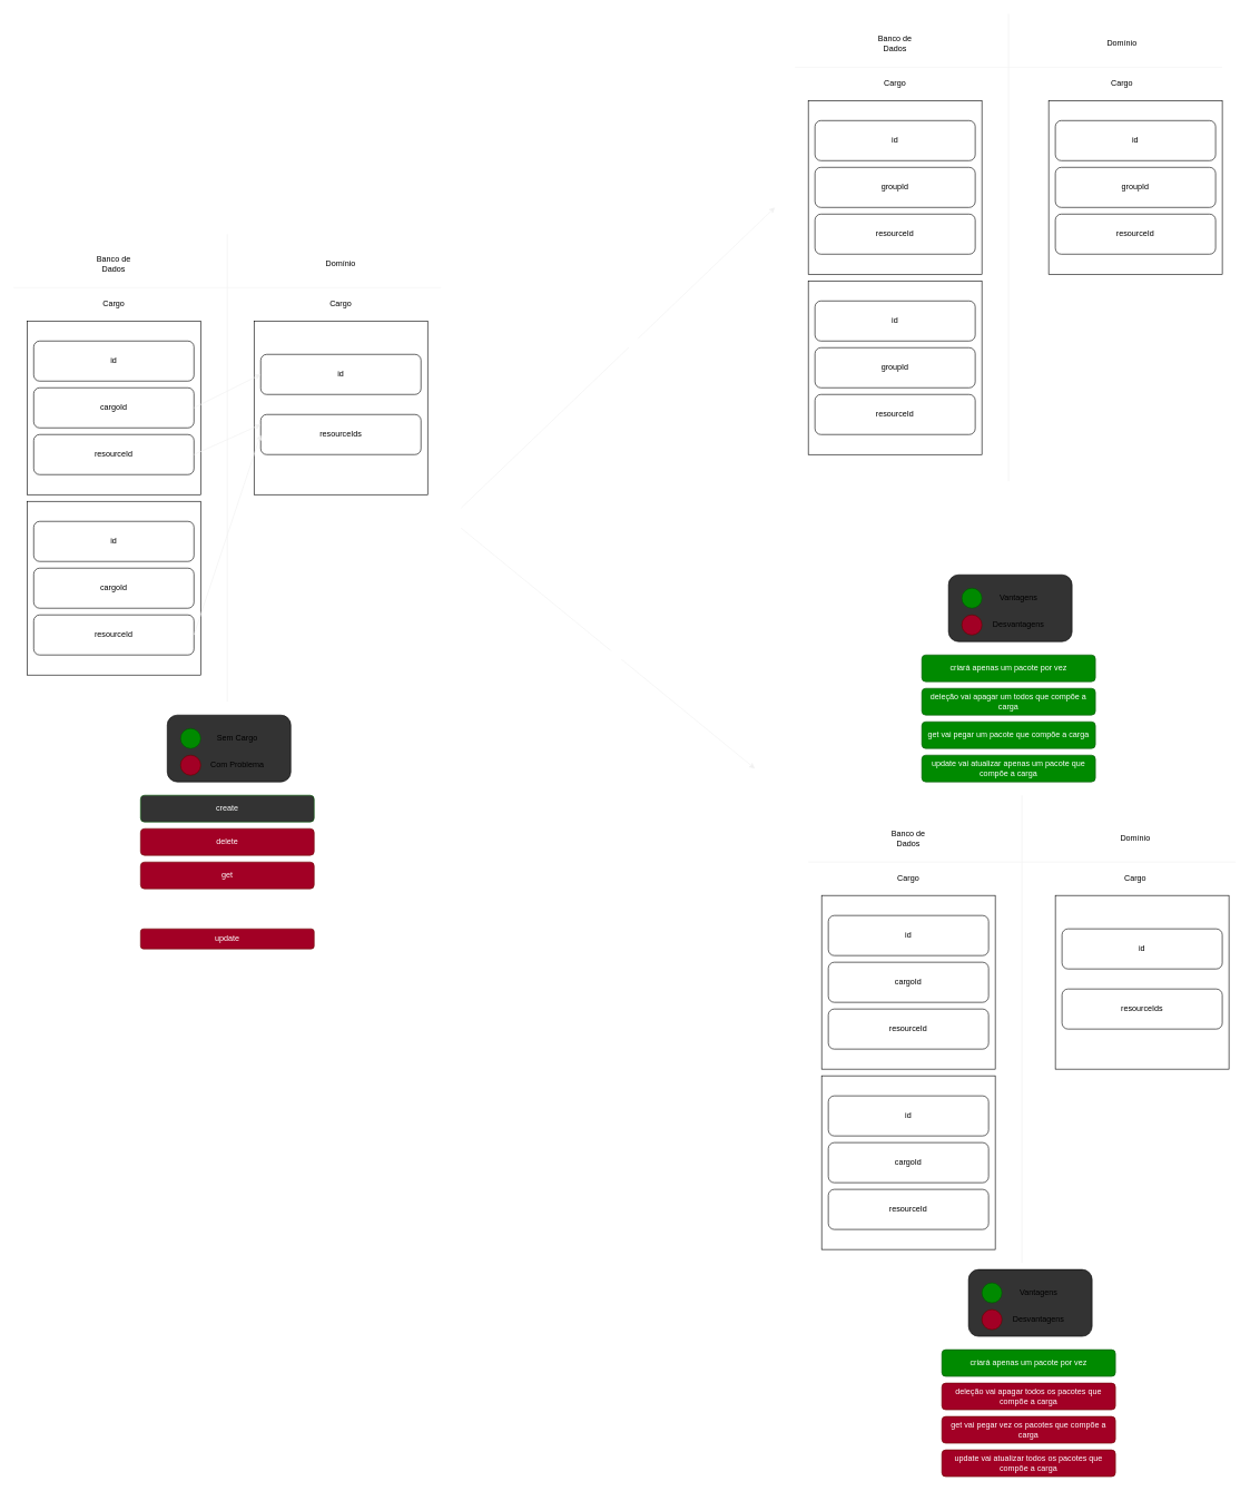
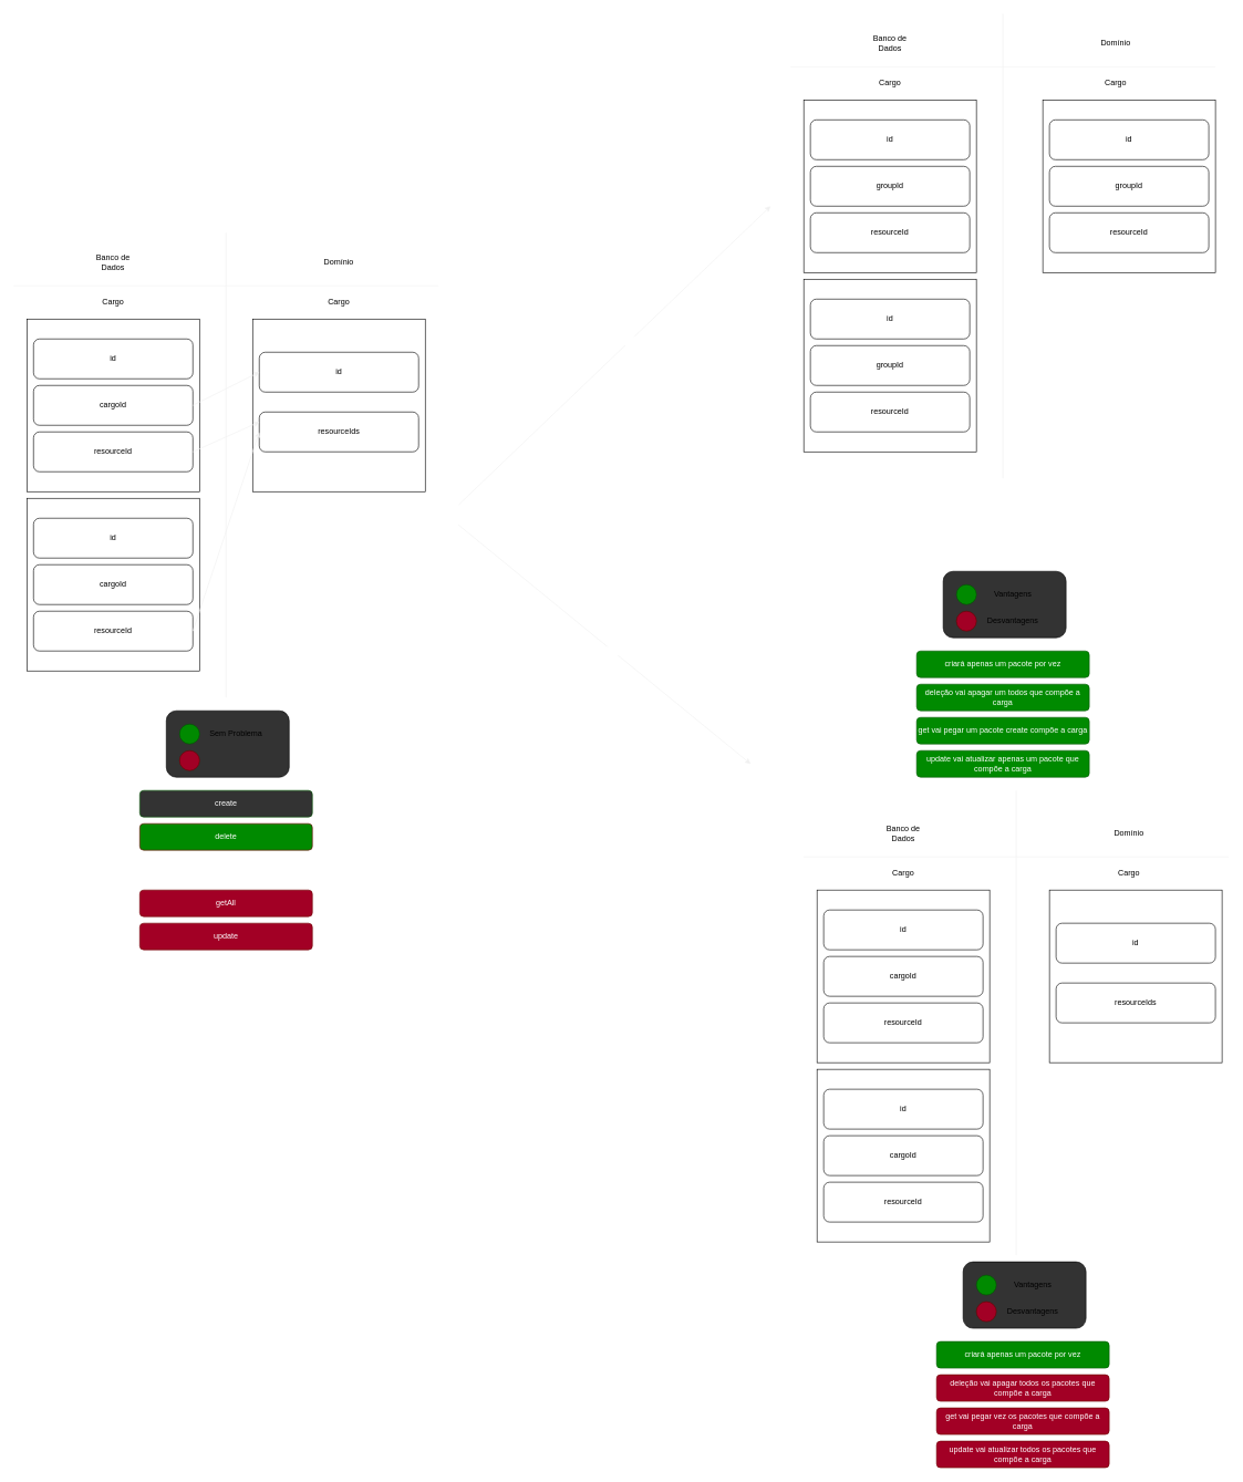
  <mxCell id="0" />
  <mxCell id="1" parent="0" />
  <mxCell id="2" value="" style="group" vertex="1" connectable="0" parent="1"><mxGeometry x="40" y="480" width="260" height="260" as="geometry" /></mxCell>
  <mxCell id="3" value="" style="whiteSpace=wrap;html=1;aspect=fixed;" vertex="1" parent="2"><mxGeometry width="260" height="260" as="geometry" /></mxCell>
  <mxCell id="4" value="id" style="rounded=1;whiteSpace=wrap;html=1;" vertex="1" parent="2"><mxGeometry x="10" y="30" width="240" height="60" as="geometry" /></mxCell>
  <mxCell id="5" value="cargoId" style="rounded=1;whiteSpace=wrap;html=1;" vertex="1" parent="2"><mxGeometry x="10" y="100" width="240" height="60" as="geometry" /></mxCell>
  <mxCell id="6" value="resourceId" style="rounded=1;whiteSpace=wrap;html=1;" vertex="1" parent="2"><mxGeometry x="10" y="170" width="240" height="60" as="geometry" /></mxCell>
  <mxCell id="7" value="Cargo" style="text;html=1;strokeColor=none;fillColor=none;align=center;verticalAlign=middle;whiteSpace=wrap;rounded=0;" vertex="1" parent="1"><mxGeometry x="140" y="440" width="60" height="30" as="geometry" /></mxCell>
  <mxCell id="8" value="" style="endArrow=none;html=1;strokeColor=#F0F0F0;" edge="1" parent="1"><mxGeometry width="50" height="50" relative="1" as="geometry"><mxPoint x="340" y="1050" as="sourcePoint" /><mxPoint x="340" y="350" as="targetPoint" /></mxGeometry></mxCell>
  <mxCell id="9" value="" style="endArrow=none;html=1;strokeColor=#F0F0F0;" edge="1" parent="1"><mxGeometry width="50" height="50" relative="1" as="geometry"><mxPoint x="660" y="430" as="sourcePoint" /><mxPoint x="20" y="430" as="targetPoint" /></mxGeometry></mxCell>
  <mxCell id="10" value="Banco de Dados" style="text;html=1;strokeColor=none;fillColor=none;align=center;verticalAlign=middle;whiteSpace=wrap;rounded=0;" vertex="1" parent="1"><mxGeometry x="130" y="380" width="80" height="30" as="geometry" /></mxCell>
  <mxCell id="11" value="Domínio" style="text;html=1;strokeColor=none;fillColor=none;align=center;verticalAlign=middle;whiteSpace=wrap;rounded=0;" vertex="1" parent="1"><mxGeometry x="470" y="380" width="80" height="30" as="geometry" /></mxCell>
  <mxCell id="12" value="Cargo" style="text;html=1;strokeColor=none;fillColor=none;align=center;verticalAlign=middle;whiteSpace=wrap;rounded=0;" vertex="1" parent="1"><mxGeometry x="480" y="440" width="60" height="30" as="geometry" /></mxCell>
  <mxCell id="13" value="" style="group" vertex="1" connectable="0" parent="1"><mxGeometry x="380" y="480" width="260" height="260" as="geometry" /></mxCell>
  <mxCell id="14" value="" style="whiteSpace=wrap;html=1;aspect=fixed;" vertex="1" parent="13"><mxGeometry width="260" height="260" as="geometry" /></mxCell>
  <mxCell id="15" value="id" style="rounded=1;whiteSpace=wrap;html=1;" vertex="1" parent="13"><mxGeometry x="10" y="50" width="240" height="60" as="geometry" /></mxCell>
  <mxCell id="16" value="resourceIds" style="rounded=1;whiteSpace=wrap;html=1;" vertex="1" parent="13"><mxGeometry x="10" y="140" width="240" height="60" as="geometry" /></mxCell>
  <mxCell id="17" value="" style="endArrow=classic;html=1;strokeColor=#F0F0F0;entryX=0;entryY=0.5;entryDx=0;entryDy=0;exitX=1;exitY=0.5;exitDx=0;exitDy=0;" edge="1" parent="1" source="5" target="15"><mxGeometry width="50" height="50" relative="1" as="geometry"><mxPoint x="170" y="860" as="sourcePoint" /><mxPoint x="220" y="810" as="targetPoint" /></mxGeometry></mxCell>
  <mxCell id="18" value="create" style="rounded=1;whiteSpace=wrap;html=1;fillColor=#333333;fontColor=#ffffff;strokeColor=#005700;" vertex="1" parent="1"><mxGeometry x="210" y="1190" width="260" height="40" as="geometry" /></mxCell>
- <mxCell id="19" value="update" style="rounded=1;whiteSpace=wrap;html=1;fillColor=#a20025;fontColor=#ffffff;strokeColor=#6F0000;" vertex="1" parent="1"><mxGeometry x="210" y="1390" width="260" height="30" as="geometry" /></mxCell>
- <mxCell id="20" value="delete" style="rounded=1;whiteSpace=wrap;html=1;fillColor=#a20025;fontColor=#ffffff;strokeColor=#6F0000;" vertex="1" parent="1"><mxGeometry x="210" y="1240" width="260" height="40" as="geometry" /></mxCell>
- <mxCell id="21" value="get" style="rounded=1;whiteSpace=wrap;html=1;fillColor=#a20025;fontColor=#ffffff;strokeColor=#6F0000;" vertex="1" parent="1"><mxGeometry x="210" y="1290" width="260" height="40" as="geometry" /></mxCell>
+ <mxCell id="19" value="update" style="rounded=1;whiteSpace=wrap;html=1;fillColor=#a20025;fontColor=#ffffff;strokeColor=#6F0000;" vertex="1" parent="1"><mxGeometry x="210" y="1390" width="260" height="40" as="geometry" /></mxCell>
+ <mxCell id="20" value="delete" style="rounded=1;whiteSpace=wrap;html=1;fillColor=#008a00;fontColor=#ffffff;strokeColor=#6F0000;" vertex="1" parent="1"><mxGeometry x="210" y="1240" width="260" height="40" as="geometry" /></mxCell>
  <mxCell id="22" value="" style="group" vertex="1" connectable="0" parent="1"><mxGeometry x="40" y="750" width="260" height="260" as="geometry" /></mxCell>
  <mxCell id="23" value="" style="whiteSpace=wrap;html=1;aspect=fixed;" vertex="1" parent="22"><mxGeometry width="260" height="260" as="geometry" /></mxCell>
  <mxCell id="24" value="id" style="rounded=1;whiteSpace=wrap;html=1;" vertex="1" parent="22"><mxGeometry x="10" y="30" width="240" height="60" as="geometry" /></mxCell>
  <mxCell id="25" value="cargoId" style="rounded=1;whiteSpace=wrap;html=1;" vertex="1" parent="22"><mxGeometry x="10" y="100" width="240" height="60" as="geometry" /></mxCell>
  <mxCell id="26" value="resourceId" style="rounded=1;whiteSpace=wrap;html=1;" vertex="1" parent="22"><mxGeometry x="10" y="170" width="240" height="60" as="geometry" /></mxCell>
  <mxCell id="27" value="" style="endArrow=classic;html=1;strokeColor=#F0F0F0;entryX=0;entryY=0.25;entryDx=0;entryDy=0;exitX=1;exitY=0.5;exitDx=0;exitDy=0;" edge="1" parent="1" source="6" target="16"><mxGeometry width="50" height="50" relative="1" as="geometry"><mxPoint x="300" y="620" as="sourcePoint" /><mxPoint x="400" y="570" as="targetPoint" /></mxGeometry></mxCell>
  <mxCell id="28" value="" style="endArrow=classic;html=1;strokeColor=#F0F0F0;entryX=0;entryY=0.5;entryDx=0;entryDy=0;exitX=1;exitY=0.5;exitDx=0;exitDy=0;" edge="1" parent="1" source="26" target="16"><mxGeometry width="50" height="50" relative="1" as="geometry"><mxPoint x="300" y="690" as="sourcePoint" /><mxPoint x="400" y="660" as="targetPoint" /></mxGeometry></mxCell>
  <mxCell id="29" value="" style="group;fillColor=default;fontColor=#ffffff;strokeColor=none;" vertex="1" connectable="0" parent="1"><mxGeometry x="250" y="1070" width="185" height="100" as="geometry" /></mxCell>
  <mxCell id="30" value="" style="rounded=1;whiteSpace=wrap;html=1;fillColor=#333333;" vertex="1" parent="29"><mxGeometry width="185" height="100" as="geometry" /></mxCell>
  <mxCell id="31" value="" style="ellipse;whiteSpace=wrap;html=1;aspect=fixed;fillColor=#008a00;fontColor=#ffffff;strokeColor=#005700;" vertex="1" parent="29"><mxGeometry x="20" y="20" width="30" height="30" as="geometry" /></mxCell>
  <mxCell id="32" value="" style="ellipse;whiteSpace=wrap;html=1;aspect=fixed;fillColor=#a20025;fontColor=#ffffff;strokeColor=#6F0000;" vertex="1" parent="29"><mxGeometry x="20" y="60" width="30" height="30" as="geometry" /></mxCell>
- <mxCell id="33" value="Sem Cargo" style="text;html=1;strokeColor=none;fillColor=none;align=center;verticalAlign=middle;whiteSpace=wrap;rounded=0;" vertex="1" parent="29"><mxGeometry x="60" y="20" width="90" height="30" as="geometry" /></mxCell>
- <mxCell id="34" value="Com Problema" style="text;html=1;strokeColor=none;fillColor=none;align=center;verticalAlign=middle;whiteSpace=wrap;rounded=0;" vertex="1" parent="29"><mxGeometry x="60" y="60" width="90" height="30" as="geometry" /></mxCell>
+ <mxCell id="33" value="Sem Problema" style="text;html=1;strokeColor=none;fillColor=none;align=center;verticalAlign=middle;whiteSpace=wrap;rounded=0;" vertex="1" parent="29"><mxGeometry x="60" y="20" width="90" height="30" as="geometry" /></mxCell>
+ <mxCell id="35" value="getAll" style="rounded=1;whiteSpace=wrap;html=1;fillColor=#a20025;fontColor=#ffffff;strokeColor=#6F0000;" vertex="1" parent="1"><mxGeometry x="210" y="1340" width="260" height="40" as="geometry" /></mxCell>
  <mxCell id="36" value="" style="endArrow=classic;fontColor=#FFFFFF;strokeColor=#F0F0F0;html=1;" edge="1" parent="1"><mxGeometry width="50" height="50" relative="1" as="geometry"><mxPoint x="690" y="760" as="sourcePoint" /><mxPoint x="1160" y="310" as="targetPoint" /></mxGeometry></mxCell>
  <mxCell id="37" value="Solução 1" style="edgeLabel;html=1;align=center;verticalAlign=middle;resizable=0;points=[];fontColor=#FFFFFF;" vertex="1" connectable="0" parent="36"><mxGeometry x="0.113" y="-4" relative="1" as="geometry"><mxPoint as="offset" /></mxGeometry></mxCell>
  <mxCell id="38" value="" style="group" vertex="1" connectable="0" parent="1"><mxGeometry x="1210" y="150" width="260" height="260" as="geometry" /></mxCell>
  <mxCell id="39" value="" style="whiteSpace=wrap;html=1;aspect=fixed;" vertex="1" parent="38"><mxGeometry width="260" height="260" as="geometry" /></mxCell>
  <mxCell id="40" value="id" style="rounded=1;whiteSpace=wrap;html=1;" vertex="1" parent="38"><mxGeometry x="10" y="30" width="240" height="60" as="geometry" /></mxCell>
  <mxCell id="41" value="groupId" style="rounded=1;whiteSpace=wrap;html=1;" vertex="1" parent="38"><mxGeometry x="10" y="100" width="240" height="60" as="geometry" /></mxCell>
  <mxCell id="42" value="resourceId" style="rounded=1;whiteSpace=wrap;html=1;" vertex="1" parent="38"><mxGeometry x="10" y="170" width="240" height="60" as="geometry" /></mxCell>
  <mxCell id="43" value="Cargo" style="text;html=1;strokeColor=none;fillColor=none;align=center;verticalAlign=middle;whiteSpace=wrap;rounded=0;" vertex="1" parent="1"><mxGeometry x="1310" y="110" width="60" height="30" as="geometry" /></mxCell>
  <mxCell id="44" value="" style="endArrow=none;html=1;strokeColor=#F0F0F0;" edge="1" parent="1"><mxGeometry width="50" height="50" relative="1" as="geometry"><mxPoint x="1510" y="720" as="sourcePoint" /><mxPoint x="1510" y="20" as="targetPoint" /></mxGeometry></mxCell>
  <mxCell id="45" value="" style="endArrow=none;html=1;strokeColor=#F0F0F0;" edge="1" parent="1"><mxGeometry width="50" height="50" relative="1" as="geometry"><mxPoint x="1830" y="100" as="sourcePoint" /><mxPoint x="1190" y="100" as="targetPoint" /></mxGeometry></mxCell>
  <mxCell id="46" value="Banco de Dados" style="text;html=1;strokeColor=none;fillColor=none;align=center;verticalAlign=middle;whiteSpace=wrap;rounded=0;" vertex="1" parent="1"><mxGeometry x="1300" y="50" width="80" height="30" as="geometry" /></mxCell>
  <mxCell id="47" value="Domínio" style="text;html=1;strokeColor=none;fillColor=none;align=center;verticalAlign=middle;whiteSpace=wrap;rounded=0;" vertex="1" parent="1"><mxGeometry x="1640" y="50" width="80" height="30" as="geometry" /></mxCell>
  <mxCell id="48" value="Cargo" style="text;html=1;strokeColor=none;fillColor=none;align=center;verticalAlign=middle;whiteSpace=wrap;rounded=0;" vertex="1" parent="1"><mxGeometry x="1650" y="110" width="60" height="30" as="geometry" /></mxCell>
  <mxCell id="49" value="" style="group" vertex="1" connectable="0" parent="1"><mxGeometry x="1210" y="420" width="260" height="260" as="geometry" /></mxCell>
  <mxCell id="50" value="" style="whiteSpace=wrap;html=1;aspect=fixed;" vertex="1" parent="49"><mxGeometry width="260" height="260" as="geometry" /></mxCell>
  <mxCell id="51" value="id" style="rounded=1;whiteSpace=wrap;html=1;" vertex="1" parent="49"><mxGeometry x="10" y="30" width="240" height="60" as="geometry" /></mxCell>
  <mxCell id="52" value="groupId" style="rounded=1;whiteSpace=wrap;html=1;" vertex="1" parent="49"><mxGeometry x="10" y="100" width="240" height="60" as="geometry" /></mxCell>
  <mxCell id="53" value="resourceId" style="rounded=1;whiteSpace=wrap;html=1;" vertex="1" parent="49"><mxGeometry x="10" y="170" width="240" height="60" as="geometry" /></mxCell>
  <mxCell id="54" value="" style="group" vertex="1" connectable="0" parent="1"><mxGeometry x="1570" y="150" width="260" height="260" as="geometry" /></mxCell>
  <mxCell id="55" value="" style="whiteSpace=wrap;html=1;aspect=fixed;" vertex="1" parent="54"><mxGeometry width="260" height="260" as="geometry" /></mxCell>
  <mxCell id="56" value="id" style="rounded=1;whiteSpace=wrap;html=1;" vertex="1" parent="54"><mxGeometry x="10" y="30" width="240" height="60" as="geometry" /></mxCell>
  <mxCell id="57" value="groupId" style="rounded=1;whiteSpace=wrap;html=1;" vertex="1" parent="54"><mxGeometry x="10" y="100" width="240" height="60" as="geometry" /></mxCell>
  <mxCell id="58" value="resourceId" style="rounded=1;whiteSpace=wrap;html=1;" vertex="1" parent="54"><mxGeometry x="10" y="170" width="240" height="60" as="geometry" /></mxCell>
  <mxCell id="59" value="" style="endArrow=classic;fontColor=#FFFFFF;strokeColor=#F0F0F0;html=1;" edge="1" parent="1"><mxGeometry width="50" height="50" relative="1" as="geometry"><mxPoint x="690" y="790" as="sourcePoint" /><mxPoint x="1130" y="1150" as="targetPoint" /></mxGeometry></mxCell>
  <mxCell id="60" value="Solução 2" style="edgeLabel;html=1;align=center;verticalAlign=middle;resizable=0;points=[];fontColor=#FFFFFF;" vertex="1" connectable="0" parent="59"><mxGeometry x="0.113" y="-4" relative="1" as="geometry"><mxPoint x="-13" y="-14" as="offset" /></mxGeometry></mxCell>
  <mxCell id="61" value="" style="group" vertex="1" connectable="0" parent="1"><mxGeometry x="1230" y="1340" width="260" height="260" as="geometry" /></mxCell>
  <mxCell id="62" value="" style="whiteSpace=wrap;html=1;aspect=fixed;" vertex="1" parent="61"><mxGeometry width="260" height="260" as="geometry" /></mxCell>
  <mxCell id="63" value="id" style="rounded=1;whiteSpace=wrap;html=1;" vertex="1" parent="61"><mxGeometry x="10" y="30" width="240" height="60" as="geometry" /></mxCell>
  <mxCell id="64" value="cargoId" style="rounded=1;whiteSpace=wrap;html=1;" vertex="1" parent="61"><mxGeometry x="10" y="100" width="240" height="60" as="geometry" /></mxCell>
  <mxCell id="65" value="resourceId" style="rounded=1;whiteSpace=wrap;html=1;" vertex="1" parent="61"><mxGeometry x="10" y="170" width="240" height="60" as="geometry" /></mxCell>
  <mxCell id="66" value="Cargo" style="text;html=1;strokeColor=none;fillColor=none;align=center;verticalAlign=middle;whiteSpace=wrap;rounded=0;" vertex="1" parent="1"><mxGeometry x="1330" y="1300" width="60" height="30" as="geometry" /></mxCell>
  <mxCell id="67" value="" style="endArrow=none;html=1;strokeColor=#F0F0F0;" edge="1" parent="1"><mxGeometry width="50" height="50" relative="1" as="geometry"><mxPoint x="1530" y="1890" as="sourcePoint" /><mxPoint x="1530" y="1190" as="targetPoint" /></mxGeometry></mxCell>
  <mxCell id="68" value="" style="endArrow=none;html=1;strokeColor=#F0F0F0;" edge="1" parent="1"><mxGeometry width="50" height="50" relative="1" as="geometry"><mxPoint x="1850" y="1290" as="sourcePoint" /><mxPoint x="1210" y="1290" as="targetPoint" /></mxGeometry></mxCell>
  <mxCell id="69" value="Banco de Dados" style="text;html=1;strokeColor=none;fillColor=none;align=center;verticalAlign=middle;whiteSpace=wrap;rounded=0;" vertex="1" parent="1"><mxGeometry x="1320" y="1240" width="80" height="30" as="geometry" /></mxCell>
  <mxCell id="70" value="Domínio" style="text;html=1;strokeColor=none;fillColor=none;align=center;verticalAlign=middle;whiteSpace=wrap;rounded=0;" vertex="1" parent="1"><mxGeometry x="1660" y="1240" width="80" height="30" as="geometry" /></mxCell>
  <mxCell id="71" value="Cargo" style="text;html=1;strokeColor=none;fillColor=none;align=center;verticalAlign=middle;whiteSpace=wrap;rounded=0;" vertex="1" parent="1"><mxGeometry x="1670" y="1300" width="60" height="30" as="geometry" /></mxCell>
  <mxCell id="72" value="" style="group" vertex="1" connectable="0" parent="1"><mxGeometry x="1230" y="1610" width="260" height="260" as="geometry" /></mxCell>
  <mxCell id="73" value="" style="whiteSpace=wrap;html=1;aspect=fixed;" vertex="1" parent="72"><mxGeometry width="260" height="260" as="geometry" /></mxCell>
  <mxCell id="74" value="id" style="rounded=1;whiteSpace=wrap;html=1;" vertex="1" parent="72"><mxGeometry x="10" y="30" width="240" height="60" as="geometry" /></mxCell>
  <mxCell id="75" value="cargoId" style="rounded=1;whiteSpace=wrap;html=1;" vertex="1" parent="72"><mxGeometry x="10" y="100" width="240" height="60" as="geometry" /></mxCell>
  <mxCell id="76" value="resourceId" style="rounded=1;whiteSpace=wrap;html=1;" vertex="1" parent="72"><mxGeometry x="10" y="170" width="240" height="60" as="geometry" /></mxCell>
  <mxCell id="77" value="criará apenas um pacote por vez" style="rounded=1;whiteSpace=wrap;html=1;fillColor=#008a00;fontColor=#ffffff;strokeColor=#005700;" vertex="1" parent="1"><mxGeometry x="1410" y="2020" width="260" height="40" as="geometry" /></mxCell>
  <mxCell id="78" value="update vai atualizar todos os pacotes que compõe a carga" style="rounded=1;whiteSpace=wrap;html=1;fillColor=#a20025;fontColor=#ffffff;strokeColor=#6F0000;" vertex="1" parent="1"><mxGeometry x="1410" y="2170" width="260" height="40" as="geometry" /></mxCell>
  <mxCell id="79" value="deleção vai apagar todos os pacotes que compõe a carga" style="rounded=1;whiteSpace=wrap;html=1;fillColor=#a20025;fontColor=#ffffff;strokeColor=#6F0000;" vertex="1" parent="1"><mxGeometry x="1410" y="2070" width="260" height="40" as="geometry" /></mxCell>
  <mxCell id="80" value="get vai pegar vez os pacotes que compõe a carga" style="rounded=1;whiteSpace=wrap;html=1;fillColor=#a20025;fontColor=#ffffff;strokeColor=#6F0000;" vertex="1" parent="1"><mxGeometry x="1410" y="2120" width="260" height="40" as="geometry" /></mxCell>
  <mxCell id="81" value="" style="group;fillColor=default;fontColor=#ffffff;strokeColor=none;" vertex="1" connectable="0" parent="1"><mxGeometry x="1450" y="1900" width="185" height="100" as="geometry" /></mxCell>
  <mxCell id="82" value="" style="rounded=1;whiteSpace=wrap;html=1;fillColor=#333333;" vertex="1" parent="81"><mxGeometry width="185" height="100" as="geometry" /></mxCell>
  <mxCell id="83" value="" style="ellipse;whiteSpace=wrap;html=1;aspect=fixed;fillColor=#008a00;fontColor=#ffffff;strokeColor=#005700;" vertex="1" parent="81"><mxGeometry x="20" y="20" width="30" height="30" as="geometry" /></mxCell>
  <mxCell id="84" value="" style="ellipse;whiteSpace=wrap;html=1;aspect=fixed;fillColor=#a20025;fontColor=#ffffff;strokeColor=#6F0000;" vertex="1" parent="81"><mxGeometry x="20" y="60" width="30" height="30" as="geometry" /></mxCell>
  <mxCell id="85" value="Vantagens" style="text;html=1;strokeColor=none;fillColor=none;align=center;verticalAlign=middle;whiteSpace=wrap;rounded=0;" vertex="1" parent="81"><mxGeometry x="60" y="20" width="90" height="30" as="geometry" /></mxCell>
  <mxCell id="86" value="Desvantagens" style="text;html=1;strokeColor=none;fillColor=none;align=center;verticalAlign=middle;whiteSpace=wrap;rounded=0;" vertex="1" parent="81"><mxGeometry x="60" y="60" width="90" height="30" as="geometry" /></mxCell>
  <mxCell id="87" value="criará apenas um pacote por vez" style="rounded=1;whiteSpace=wrap;html=1;fillColor=#008a00;fontColor=#ffffff;strokeColor=#005700;" vertex="1" parent="1"><mxGeometry x="1380" y="980" width="260" height="40" as="geometry" /></mxCell>
  <mxCell id="88" value="update vai atualizar apenas um pacote que compõe a carga" style="rounded=1;whiteSpace=wrap;html=1;fillColor=#008a00;fontColor=#ffffff;strokeColor=#005700;" vertex="1" parent="1"><mxGeometry x="1380" y="1130" width="260" height="40" as="geometry" /></mxCell>
  <mxCell id="89" value="deleção vai apagar um todos que compõe a carga" style="rounded=1;whiteSpace=wrap;html=1;fillColor=#008a00;fontColor=#ffffff;strokeColor=#005700;" vertex="1" parent="1"><mxGeometry x="1380" y="1030" width="260" height="40" as="geometry" /></mxCell>
- <mxCell id="90" value="get vai pegar um pacote que compõe a carga" style="rounded=1;whiteSpace=wrap;html=1;fillColor=#008a00;fontColor=#ffffff;strokeColor=#005700;" vertex="1" parent="1"><mxGeometry x="1380" y="1080" width="260" height="40" as="geometry" /></mxCell>
+ <mxCell id="90" value="get vai pegar um pacote create compõe a carga" style="rounded=1;whiteSpace=wrap;html=1;fillColor=#008a00;fontColor=#ffffff;strokeColor=#005700;" vertex="1" parent="1"><mxGeometry x="1380" y="1080" width="260" height="40" as="geometry" /></mxCell>
  <mxCell id="91" value="" style="group;fillColor=default;fontColor=#ffffff;strokeColor=none;" vertex="1" connectable="0" parent="1"><mxGeometry x="1420" y="860" width="185" height="100" as="geometry" /></mxCell>
  <mxCell id="92" value="" style="rounded=1;whiteSpace=wrap;html=1;fillColor=#333333;" vertex="1" parent="91"><mxGeometry width="185" height="100" as="geometry" /></mxCell>
  <mxCell id="93" value="" style="ellipse;whiteSpace=wrap;html=1;aspect=fixed;fillColor=#008a00;fontColor=#ffffff;strokeColor=#005700;" vertex="1" parent="91"><mxGeometry x="20" y="20" width="30" height="30" as="geometry" /></mxCell>
  <mxCell id="94" value="" style="ellipse;whiteSpace=wrap;html=1;aspect=fixed;fillColor=#a20025;fontColor=#ffffff;strokeColor=#6F0000;" vertex="1" parent="91"><mxGeometry x="20" y="60" width="30" height="30" as="geometry" /></mxCell>
  <mxCell id="95" value="Vantagens" style="text;html=1;strokeColor=none;fillColor=none;align=center;verticalAlign=middle;whiteSpace=wrap;rounded=0;" vertex="1" parent="91"><mxGeometry x="60" y="20" width="90" height="30" as="geometry" /></mxCell>
  <mxCell id="96" value="Desvantagens" style="text;html=1;strokeColor=none;fillColor=none;align=center;verticalAlign=middle;whiteSpace=wrap;rounded=0;" vertex="1" parent="91"><mxGeometry x="60" y="60" width="90" height="30" as="geometry" /></mxCell>
  <mxCell id="97" value="" style="group" vertex="1" connectable="0" parent="1"><mxGeometry x="1580" y="1340" width="260" height="260" as="geometry" /></mxCell>
  <mxCell id="98" value="" style="whiteSpace=wrap;html=1;aspect=fixed;" vertex="1" parent="97"><mxGeometry width="260" height="260" as="geometry" /></mxCell>
  <mxCell id="99" value="id" style="rounded=1;whiteSpace=wrap;html=1;" vertex="1" parent="97"><mxGeometry x="10" y="50" width="240" height="60" as="geometry" /></mxCell>
  <mxCell id="100" value="resourceIds" style="rounded=1;whiteSpace=wrap;html=1;" vertex="1" parent="97"><mxGeometry x="10" y="140" width="240" height="60" as="geometry" /></mxCell>
